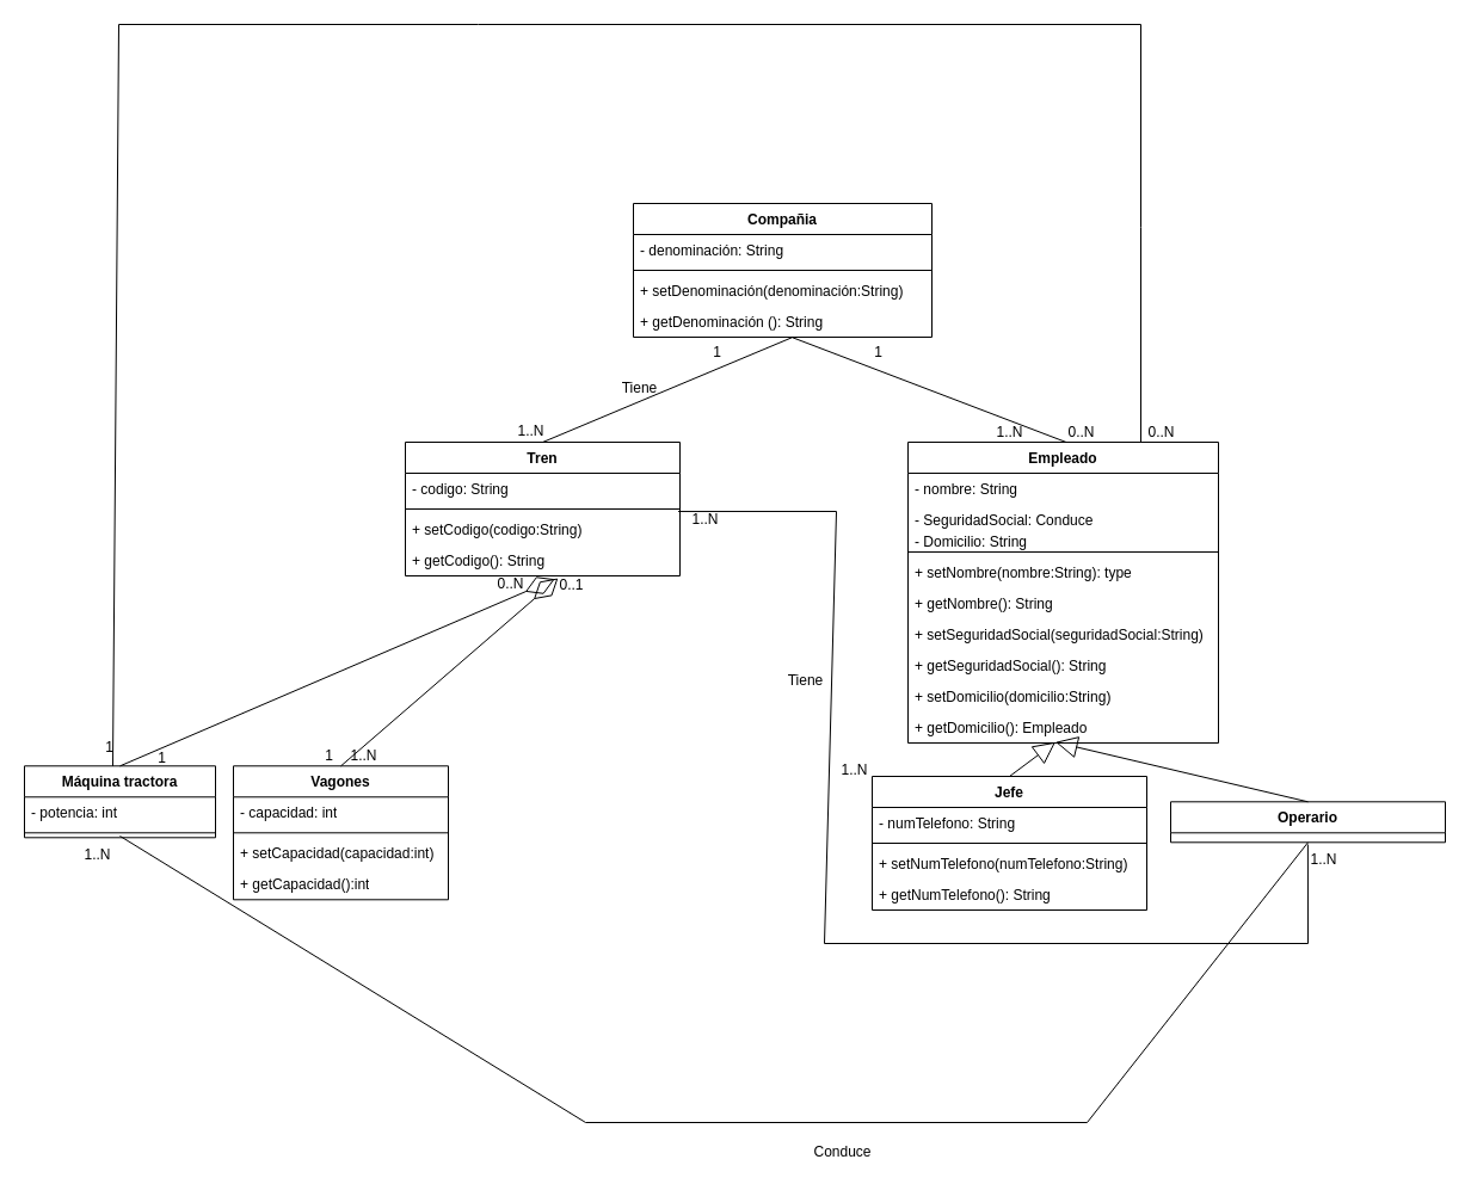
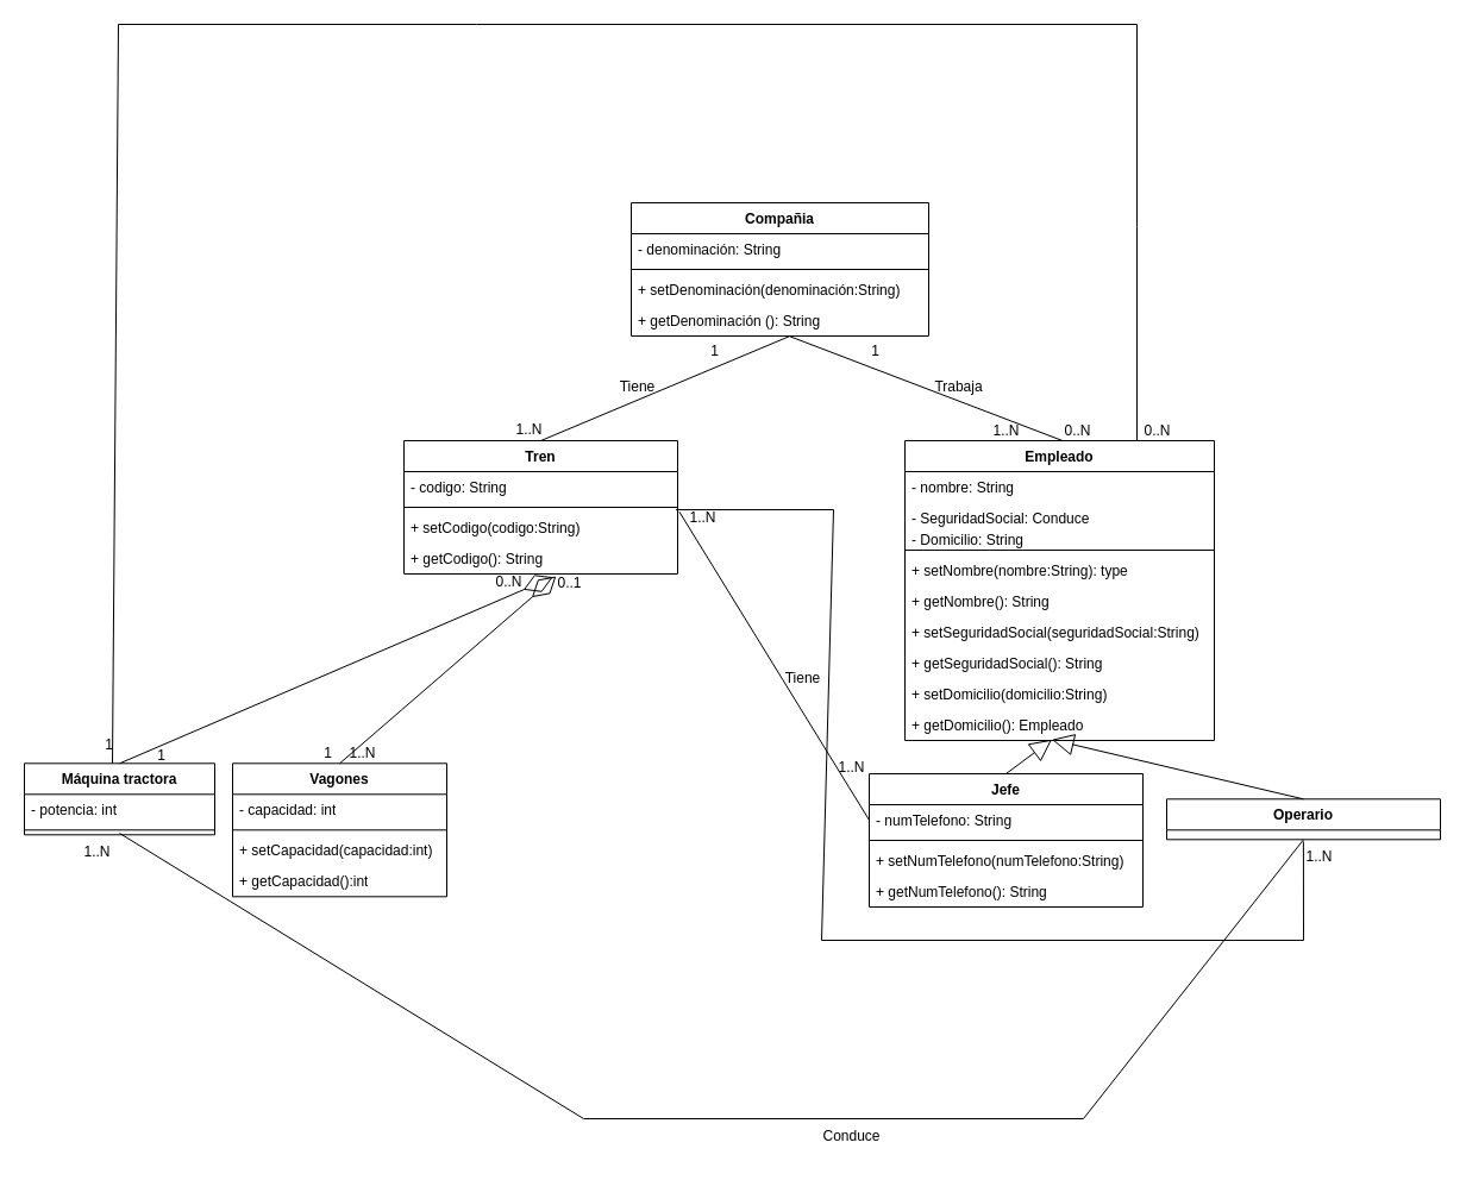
  <mxCell id="0" />
  <mxCell id="1" parent="0" />
  <mxCell id="2" value="Tren" style="swimlane;fontStyle=1;align=center;verticalAlign=top;childLayout=stackLayout;horizontal=1;startSize=26;horizontalStack=0;resizeParent=1;resizeParentMax=0;resizeLast=0;collapsible=1;marginBottom=0;whiteSpace=wrap;html=1;" parent="1" vertex="1"><mxGeometry x="339" y="370" width="230" height="112" as="geometry" /></mxCell>
  <mxCell id="3" value="- codigo: String" style="text;strokeColor=none;fillColor=none;align=left;verticalAlign=top;spacingLeft=4;spacingRight=4;overflow=hidden;rotatable=0;points=[[0,0.5],[1,0.5]];portConstraint=eastwest;whiteSpace=wrap;html=1;" parent="2" vertex="1"><mxGeometry y="26" width="230" height="26" as="geometry" /></mxCell>
  <mxCell id="4" value="" style="line;strokeWidth=1;fillColor=none;align=left;verticalAlign=middle;spacingTop=-1;spacingLeft=3;spacingRight=3;rotatable=0;labelPosition=right;points=[];portConstraint=eastwest;strokeColor=inherit;" parent="2" vertex="1"><mxGeometry y="52" width="230" height="8" as="geometry" /></mxCell>
  <mxCell id="5" value="+ setCodigo(codigo:String)" style="text;strokeColor=none;fillColor=none;align=left;verticalAlign=top;spacingLeft=4;spacingRight=4;overflow=hidden;rotatable=0;points=[[0,0.5],[1,0.5]];portConstraint=eastwest;whiteSpace=wrap;html=1;" parent="2" vertex="1"><mxGeometry y="60" width="230" height="26" as="geometry" /></mxCell>
  <mxCell id="6" value="+ getCodigo(): String" style="text;strokeColor=none;fillColor=none;align=left;verticalAlign=top;spacingLeft=4;spacingRight=4;overflow=hidden;rotatable=0;points=[[0,0.5],[1,0.5]];portConstraint=eastwest;whiteSpace=wrap;html=1;" parent="2" vertex="1"><mxGeometry y="86" width="230" height="26" as="geometry" /></mxCell>
  <mxCell id="7" value="Máquina tractora" style="swimlane;fontStyle=1;align=center;verticalAlign=top;childLayout=stackLayout;horizontal=1;startSize=26;horizontalStack=0;resizeParent=1;resizeParentMax=0;resizeLast=0;collapsible=1;marginBottom=0;whiteSpace=wrap;html=1;" parent="1" vertex="1"><mxGeometry x="20" y="641.3" width="160" height="60" as="geometry" /></mxCell>
  <mxCell id="8" value="- potencia: int" style="text;strokeColor=none;fillColor=none;align=left;verticalAlign=top;spacingLeft=4;spacingRight=4;overflow=hidden;rotatable=0;points=[[0,0.5],[1,0.5]];portConstraint=eastwest;whiteSpace=wrap;html=1;" parent="7" vertex="1"><mxGeometry y="26" width="160" height="26" as="geometry" /></mxCell>
  <mxCell id="9" value="" style="line;strokeWidth=1;fillColor=none;align=left;verticalAlign=middle;spacingTop=-1;spacingLeft=3;spacingRight=3;rotatable=0;labelPosition=right;points=[];portConstraint=eastwest;strokeColor=inherit;" parent="7" vertex="1"><mxGeometry y="52" width="160" height="8" as="geometry" /></mxCell>
  <mxCell id="10" value="Vagones" style="swimlane;fontStyle=1;align=center;verticalAlign=top;childLayout=stackLayout;horizontal=1;startSize=26;horizontalStack=0;resizeParent=1;resizeParentMax=0;resizeLast=0;collapsible=1;marginBottom=0;whiteSpace=wrap;html=1;" parent="1" vertex="1"><mxGeometry x="195" y="641.3" width="180" height="112" as="geometry" /></mxCell>
  <mxCell id="11" value="- capacidad: int" style="text;strokeColor=none;fillColor=none;align=left;verticalAlign=top;spacingLeft=4;spacingRight=4;overflow=hidden;rotatable=0;points=[[0,0.5],[1,0.5]];portConstraint=eastwest;whiteSpace=wrap;html=1;" parent="10" vertex="1"><mxGeometry y="26" width="180" height="26" as="geometry" /></mxCell>
  <mxCell id="12" value="" style="line;strokeWidth=1;fillColor=none;align=left;verticalAlign=middle;spacingTop=-1;spacingLeft=3;spacingRight=3;rotatable=0;labelPosition=right;points=[];portConstraint=eastwest;strokeColor=inherit;" parent="10" vertex="1"><mxGeometry y="52" width="180" height="8" as="geometry" /></mxCell>
  <mxCell id="13" value="+ setCapacidad(capacidad:int)" style="text;strokeColor=none;fillColor=none;align=left;verticalAlign=top;spacingLeft=4;spacingRight=4;overflow=hidden;rotatable=0;points=[[0,0.5],[1,0.5]];portConstraint=eastwest;whiteSpace=wrap;html=1;" parent="10" vertex="1"><mxGeometry y="60" width="180" height="26" as="geometry" /></mxCell>
  <mxCell id="14" value="+ getCapacidad():int" style="text;strokeColor=none;fillColor=none;align=left;verticalAlign=top;spacingLeft=4;spacingRight=4;overflow=hidden;rotatable=0;points=[[0,0.5],[1,0.5]];portConstraint=eastwest;whiteSpace=wrap;html=1;" parent="10" vertex="1"><mxGeometry y="86" width="180" height="26" as="geometry" /></mxCell>
  <mxCell id="15" value="Empleado" style="swimlane;fontStyle=1;align=center;verticalAlign=top;childLayout=stackLayout;horizontal=1;startSize=26;horizontalStack=0;resizeParent=1;resizeParentMax=0;resizeLast=0;collapsible=1;marginBottom=0;whiteSpace=wrap;html=1;" parent="1" vertex="1"><mxGeometry x="760" y="370" width="260" height="252" as="geometry" /></mxCell>
  <mxCell id="16" value="- nombre: String" style="text;strokeColor=none;fillColor=none;align=left;verticalAlign=top;spacingLeft=4;spacingRight=4;overflow=hidden;rotatable=0;points=[[0,0.5],[1,0.5]];portConstraint=eastwest;whiteSpace=wrap;html=1;" parent="15" vertex="1"><mxGeometry y="26" width="260" height="26" as="geometry" /></mxCell>
  <mxCell id="17" value="- SeguridadSocial: Conduce" style="text;strokeColor=none;fillColor=none;align=left;verticalAlign=top;spacingLeft=4;spacingRight=4;overflow=hidden;rotatable=0;points=[[0,0.5],[1,0.5]];portConstraint=eastwest;whiteSpace=wrap;html=1;" parent="15" vertex="1"><mxGeometry y="52" width="260" height="18" as="geometry" /></mxCell>
  <mxCell id="18" value="- Domicilio: String" style="text;strokeColor=none;fillColor=none;align=left;verticalAlign=top;spacingLeft=4;spacingRight=4;overflow=hidden;rotatable=0;points=[[0,0.5],[1,0.5]];portConstraint=eastwest;whiteSpace=wrap;html=1;" vertex="1" parent="15"><mxGeometry y="70" width="260" height="18" as="geometry" /></mxCell>
  <mxCell id="19" value="" style="line;strokeWidth=1;fillColor=none;align=left;verticalAlign=middle;spacingTop=-1;spacingLeft=3;spacingRight=3;rotatable=0;labelPosition=right;points=[];portConstraint=eastwest;strokeColor=inherit;" parent="15" vertex="1"><mxGeometry y="88" width="260" height="8" as="geometry" /></mxCell>
  <mxCell id="20" value="+ setNombre(nombre:String): type" style="text;strokeColor=none;fillColor=none;align=left;verticalAlign=top;spacingLeft=4;spacingRight=4;overflow=hidden;rotatable=0;points=[[0,0.5],[1,0.5]];portConstraint=eastwest;whiteSpace=wrap;html=1;" parent="15" vertex="1"><mxGeometry y="96" width="260" height="26" as="geometry" /></mxCell>
  <mxCell id="21" value="+ getNombre(): String" style="text;strokeColor=none;fillColor=none;align=left;verticalAlign=top;spacingLeft=4;spacingRight=4;overflow=hidden;rotatable=0;points=[[0,0.5],[1,0.5]];portConstraint=eastwest;whiteSpace=wrap;html=1;" parent="15" vertex="1"><mxGeometry y="122" width="260" height="26" as="geometry" /></mxCell>
  <mxCell id="22" value="+ setSeguridadSocial(seguridadSocial:String)" style="text;strokeColor=none;fillColor=none;align=left;verticalAlign=top;spacingLeft=4;spacingRight=4;overflow=hidden;rotatable=0;points=[[0,0.5],[1,0.5]];portConstraint=eastwest;whiteSpace=wrap;html=1;" parent="15" vertex="1"><mxGeometry y="148" width="260" height="26" as="geometry" /></mxCell>
  <mxCell id="23" value="+ getSeguridadSocial(): String" style="text;strokeColor=none;fillColor=none;align=left;verticalAlign=top;spacingLeft=4;spacingRight=4;overflow=hidden;rotatable=0;points=[[0,0.5],[1,0.5]];portConstraint=eastwest;whiteSpace=wrap;html=1;" parent="15" vertex="1"><mxGeometry y="174" width="260" height="26" as="geometry" /></mxCell>
  <mxCell id="24" value="+ setDomicilio(domicilio:String)" style="text;strokeColor=none;fillColor=none;align=left;verticalAlign=top;spacingLeft=4;spacingRight=4;overflow=hidden;rotatable=0;points=[[0,0.5],[1,0.5]];portConstraint=eastwest;whiteSpace=wrap;html=1;" vertex="1" parent="15"><mxGeometry y="200" width="260" height="26" as="geometry" /></mxCell>
  <mxCell id="25" value="+ getDomicilio(): Empleado" style="text;strokeColor=none;fillColor=none;align=left;verticalAlign=top;spacingLeft=4;spacingRight=4;overflow=hidden;rotatable=0;points=[[0,0.5],[1,0.5]];portConstraint=eastwest;whiteSpace=wrap;html=1;" vertex="1" parent="15"><mxGeometry y="226" width="260" height="26" as="geometry" /></mxCell>
  <mxCell id="26" value="Jefe" style="swimlane;fontStyle=1;align=center;verticalAlign=top;childLayout=stackLayout;horizontal=1;startSize=26;horizontalStack=0;resizeParent=1;resizeParentMax=0;resizeLast=0;collapsible=1;marginBottom=0;whiteSpace=wrap;html=1;" parent="1" vertex="1"><mxGeometry x="730" y="650" width="230" height="112" as="geometry" /></mxCell>
  <mxCell id="27" value="- numTelefono: String" style="text;strokeColor=none;fillColor=none;align=left;verticalAlign=top;spacingLeft=4;spacingRight=4;overflow=hidden;rotatable=0;points=[[0,0.5],[1,0.5]];portConstraint=eastwest;whiteSpace=wrap;html=1;" parent="26" vertex="1"><mxGeometry y="26" width="230" height="26" as="geometry" /></mxCell>
  <mxCell id="28" value="" style="line;strokeWidth=1;fillColor=none;align=left;verticalAlign=middle;spacingTop=-1;spacingLeft=3;spacingRight=3;rotatable=0;labelPosition=right;points=[];portConstraint=eastwest;strokeColor=inherit;" parent="26" vertex="1"><mxGeometry y="52" width="230" height="8" as="geometry" /></mxCell>
  <mxCell id="29" value="+ setNumTelefono(numTelefono:String)" style="text;strokeColor=none;fillColor=none;align=left;verticalAlign=top;spacingLeft=4;spacingRight=4;overflow=hidden;rotatable=0;points=[[0,0.5],[1,0.5]];portConstraint=eastwest;whiteSpace=wrap;html=1;" parent="26" vertex="1"><mxGeometry y="60" width="230" height="26" as="geometry" /></mxCell>
  <mxCell id="30" value="+ getNumTelefono(): String" style="text;strokeColor=none;fillColor=none;align=left;verticalAlign=top;spacingLeft=4;spacingRight=4;overflow=hidden;rotatable=0;points=[[0,0.5],[1,0.5]];portConstraint=eastwest;whiteSpace=wrap;html=1;" parent="26" vertex="1"><mxGeometry y="86" width="230" height="26" as="geometry" /></mxCell>
  <mxCell id="31" value="Operario" style="swimlane;fontStyle=1;align=center;verticalAlign=top;childLayout=stackLayout;horizontal=1;startSize=26;horizontalStack=0;resizeParent=1;resizeParentMax=0;resizeLast=0;collapsible=1;marginBottom=0;whiteSpace=wrap;html=1;" parent="1" vertex="1"><mxGeometry x="980" y="671.3" width="230" height="34" as="geometry" /></mxCell>
  <mxCell id="32" value="" style="endArrow=diamondThin;endFill=0;endSize=24;html=1;rounded=0;exitX=0.5;exitY=0;exitDx=0;exitDy=0;entryX=0.544;entryY=1.103;entryDx=0;entryDy=0;entryPerimeter=0;" parent="1" source="7" target="6" edge="1"><mxGeometry width="160" relative="1" as="geometry"><mxPoint x="510" y="500" as="sourcePoint" /><mxPoint x="670" y="500" as="targetPoint" /></mxGeometry></mxCell>
  <mxCell id="33" value="" style="endArrow=diamondThin;endFill=0;endSize=24;html=1;rounded=0;exitX=0.5;exitY=0;exitDx=0;exitDy=0;entryX=0.556;entryY=1.077;entryDx=0;entryDy=0;entryPerimeter=0;" parent="1" source="10" target="6" edge="1"><mxGeometry width="160" relative="1" as="geometry"><mxPoint x="429" y="630" as="sourcePoint" /><mxPoint x="474" y="495" as="targetPoint" /></mxGeometry></mxCell>
  <mxCell id="34" value="Compañia" style="swimlane;fontStyle=1;align=center;verticalAlign=top;childLayout=stackLayout;horizontal=1;startSize=26;horizontalStack=0;resizeParent=1;resizeParentMax=0;resizeLast=0;collapsible=1;marginBottom=0;whiteSpace=wrap;html=1;" parent="1" vertex="1"><mxGeometry x="530" y="170" width="250" height="112" as="geometry" /></mxCell>
  <mxCell id="35" value="- denominación: String" style="text;strokeColor=none;fillColor=none;align=left;verticalAlign=top;spacingLeft=4;spacingRight=4;overflow=hidden;rotatable=0;points=[[0,0.5],[1,0.5]];portConstraint=eastwest;whiteSpace=wrap;html=1;" parent="34" vertex="1"><mxGeometry y="26" width="250" height="26" as="geometry" /></mxCell>
  <mxCell id="36" value="" style="line;strokeWidth=1;fillColor=none;align=left;verticalAlign=middle;spacingTop=-1;spacingLeft=3;spacingRight=3;rotatable=0;labelPosition=right;points=[];portConstraint=eastwest;strokeColor=inherit;" parent="34" vertex="1"><mxGeometry y="52" width="250" height="8" as="geometry" /></mxCell>
  <mxCell id="37" value="+ setDenominación(denominación:String)" style="text;strokeColor=none;fillColor=none;align=left;verticalAlign=top;spacingLeft=4;spacingRight=4;overflow=hidden;rotatable=0;points=[[0,0.5],[1,0.5]];portConstraint=eastwest;whiteSpace=wrap;html=1;" parent="34" vertex="1"><mxGeometry y="60" width="250" height="26" as="geometry" /></mxCell>
  <mxCell id="38" value="+ getDenominación (): String" style="text;strokeColor=none;fillColor=none;align=left;verticalAlign=top;spacingLeft=4;spacingRight=4;overflow=hidden;rotatable=0;points=[[0,0.5],[1,0.5]];portConstraint=eastwest;whiteSpace=wrap;html=1;" parent="34" vertex="1"><mxGeometry y="86" width="250" height="26" as="geometry" /></mxCell>
  <mxCell id="39" value="0..N" style="text;html=1;align=center;verticalAlign=middle;resizable=0;points=[];autosize=1;strokeColor=none;fillColor=none;" parent="1" vertex="1"><mxGeometry x="402" y="474" width="50" height="30" as="geometry" /></mxCell>
  <mxCell id="40" value="0..1" style="text;html=1;align=center;verticalAlign=middle;resizable=0;points=[];autosize=1;strokeColor=none;fillColor=none;" parent="1" vertex="1"><mxGeometry x="458" y="475" width="40" height="30" as="geometry" /></mxCell>
  <mxCell id="41" value="1" style="text;html=1;align=center;verticalAlign=middle;resizable=0;points=[];autosize=1;strokeColor=none;fillColor=none;" parent="1" vertex="1"><mxGeometry x="76" y="611.3" width="30" height="30" as="geometry" /></mxCell>
  <mxCell id="42" value="1..N" style="text;html=1;align=center;verticalAlign=middle;resizable=0;points=[];autosize=1;strokeColor=none;fillColor=none;" parent="1" vertex="1"><mxGeometry x="279" y="618.3" width="50" height="30" as="geometry" /></mxCell>
  <mxCell id="43" value="" style="endArrow=none;html=1;rounded=0;exitX=0.5;exitY=0;exitDx=0;exitDy=0;entryX=0.532;entryY=1.008;entryDx=0;entryDy=0;entryPerimeter=0;" parent="1" source="2" target="38" edge="1"><mxGeometry width="50" height="50" relative="1" as="geometry"><mxPoint x="600" y="440" as="sourcePoint" /><mxPoint x="650" y="390" as="targetPoint" /></mxGeometry></mxCell>
  <mxCell id="44" value="Tiene" style="text;html=1;align=center;verticalAlign=middle;resizable=0;points=[];autosize=1;strokeColor=none;fillColor=none;" parent="1" vertex="1"><mxGeometry x="510" y="310" width="50" height="30" as="geometry" /></mxCell>
  <mxCell id="45" value="" style="endArrow=none;html=1;rounded=0;exitX=0.75;exitY=0;exitDx=0;exitDy=0;entryX=0.532;entryY=1.008;entryDx=0;entryDy=0;entryPerimeter=0;" parent="1" target="38" edge="1"><mxGeometry width="50" height="50" relative="1" as="geometry"><mxPoint x="892.5" y="370" as="sourcePoint" /><mxPoint x="673" y="292" as="targetPoint" /></mxGeometry></mxCell>
+ <mxCell id="46" value="Trabaja" style="text;html=1;align=center;verticalAlign=middle;resizable=0;points=[];autosize=1;strokeColor=none;fillColor=none;" parent="1" vertex="1"><mxGeometry x="775" y="310" width="60" height="30" as="geometry" /></mxCell>
  <mxCell id="47" value="1..N" style="text;html=1;align=center;verticalAlign=middle;resizable=0;points=[];autosize=1;strokeColor=none;fillColor=none;" parent="1" vertex="1"><mxGeometry x="419" y="346" width="50" height="30" as="geometry" /></mxCell>
  <mxCell id="48" value="1..N" style="text;html=1;align=center;verticalAlign=middle;resizable=0;points=[];autosize=1;strokeColor=none;fillColor=none;" parent="1" vertex="1"><mxGeometry x="820" y="347" width="50" height="30" as="geometry" /></mxCell>
  <mxCell id="49" value="1" style="text;html=1;align=center;verticalAlign=middle;resizable=0;points=[];autosize=1;strokeColor=none;fillColor=none;" parent="1" vertex="1"><mxGeometry x="585" y="280" width="30" height="30" as="geometry" /></mxCell>
  <mxCell id="50" value="1" style="text;html=1;align=center;verticalAlign=middle;resizable=0;points=[];autosize=1;strokeColor=none;fillColor=none;" parent="1" vertex="1"><mxGeometry x="720" y="280" width="30" height="30" as="geometry" /></mxCell>
  <mxCell id="51" value="" style="endArrow=block;endSize=16;endFill=0;html=1;rounded=0;entryX=0.475;entryY=0.972;entryDx=0;entryDy=0;entryPerimeter=0;exitX=0.5;exitY=0;exitDx=0;exitDy=0;" edge="1" parent="1" source="26" target="25"><mxGeometry width="160" relative="1" as="geometry"><mxPoint x="880" y="640" as="sourcePoint" /><mxPoint x="810" y="531.3" as="targetPoint" /></mxGeometry></mxCell>
  <mxCell id="52" value="" style="endArrow=block;endSize=16;endFill=0;html=1;rounded=0;exitX=0.5;exitY=0;exitDx=0;exitDy=0;entryX=0.475;entryY=0.972;entryDx=0;entryDy=0;entryPerimeter=0;" edge="1" parent="1" source="31" target="25"><mxGeometry width="160" relative="1" as="geometry"><mxPoint x="880.38" y="622.002" as="sourcePoint" /><mxPoint x="1050" y="630" as="targetPoint" /></mxGeometry></mxCell>
  <mxCell id="53" value="" style="endArrow=none;html=1;rounded=0;entryX=0.5;entryY=1;entryDx=0;entryDy=0;exitX=0.5;exitY=0.837;exitDx=0;exitDy=0;exitPerimeter=0;" edge="1" parent="1" source="9" target="31"><mxGeometry width="50" height="50" relative="1" as="geometry"><mxPoint x="125.388" y="753.3" as="sourcePoint" /><mxPoint x="1105" y="715" as="targetPoint" /><Array as="points"><mxPoint x="490" y="940" /><mxPoint x="910" y="940" /></Array></mxGeometry></mxCell>
  <mxCell id="54" value="1..N" style="text;html=1;align=center;verticalAlign=middle;resizable=0;points=[];autosize=1;strokeColor=none;fillColor=none;" vertex="1" parent="1"><mxGeometry x="56" y="701.3" width="50" height="30" as="geometry" /></mxCell>
  <mxCell id="55" value="1..N" style="text;html=1;align=center;verticalAlign=middle;resizable=0;points=[];autosize=1;strokeColor=none;fillColor=none;" vertex="1" parent="1"><mxGeometry x="1083" y="705.3" width="50" height="30" as="geometry" /></mxCell>
+ <mxCell id="56" value="" style="endArrow=none;html=1;rounded=0;entryX=0;entryY=0.5;entryDx=0;entryDy=0;exitX=1.006;exitY=-0.011;exitDx=0;exitDy=0;exitPerimeter=0;" edge="1" parent="1" source="5" target="27"><mxGeometry width="50" height="50" relative="1" as="geometry"><mxPoint x="620" y="510" as="sourcePoint" /><mxPoint x="673" y="577.3" as="targetPoint" /></mxGeometry></mxCell>
  <mxCell id="57" value="Tiene" style="text;html=1;align=center;verticalAlign=middle;resizable=0;points=[];autosize=1;strokeColor=none;fillColor=none;" vertex="1" parent="1"><mxGeometry x="649" y="555" width="50" height="30" as="geometry" /></mxCell>
  <mxCell id="58" value="1..N" style="text;html=1;align=center;verticalAlign=middle;resizable=0;points=[];autosize=1;strokeColor=none;fillColor=none;" vertex="1" parent="1"><mxGeometry x="565" y="420" width="50" height="30" as="geometry" /></mxCell>
  <mxCell id="59" value="1..N" style="text;html=1;align=center;verticalAlign=middle;resizable=0;points=[];autosize=1;strokeColor=none;fillColor=none;" vertex="1" parent="1"><mxGeometry x="690" y="630" width="50" height="30" as="geometry" /></mxCell>
  <mxCell id="60" value="" style="endArrow=none;html=1;rounded=0;exitX=0.051;exitY=0.268;exitDx=0;exitDy=0;exitPerimeter=0;entryX=0.238;entryY=0.057;entryDx=0;entryDy=0;entryPerimeter=0;" edge="1" parent="1" source="58" target="55"><mxGeometry width="50" height="50" relative="1" as="geometry"><mxPoint x="718" y="880" as="sourcePoint" /><mxPoint x="1100" y="790" as="targetPoint" /><Array as="points"><mxPoint x="700" y="428" /><mxPoint x="690" y="790" /><mxPoint x="1095" y="790" /></Array></mxGeometry></mxCell>
- <mxCell id="61" value="Conduce" style="text;html=1;align=center;verticalAlign=middle;resizable=0;points=[];autosize=1;strokeColor=none;fillColor=none;" vertex="1" parent="1"><mxGeometry x="670" y="950" width="70" height="30" as="geometry" /></mxCell>
+ <mxCell id="61" value="Conduce" style="text;html=1;align=center;verticalAlign=middle;resizable=0;points=[];autosize=1;strokeColor=none;fillColor=none;" vertex="1" parent="1"><mxGeometry x="680" y="940" width="70" height="30" as="geometry" /></mxCell>
  <mxCell id="62" value="" style="endArrow=none;html=1;rounded=0;exitX=0.5;exitY=0;exitDx=0;exitDy=0;entryX=0.75;entryY=0;entryDx=0;entryDy=0;" edge="1" parent="1" target="15"><mxGeometry width="50" height="50" relative="1" as="geometry"><mxPoint x="94" y="641.3" as="sourcePoint" /><mxPoint x="699" y="370.3" as="targetPoint" /><Array as="points"><mxPoint x="99" y="20" /><mxPoint x="400" y="20" /><mxPoint x="955" y="20" /><mxPoint x="955" y="190" /></Array></mxGeometry></mxCell>
  <mxCell id="63" value="0..N" style="text;html=1;align=center;verticalAlign=middle;resizable=0;points=[];autosize=1;strokeColor=none;fillColor=none;" vertex="1" parent="1"><mxGeometry x="947" y="347" width="50" height="30" as="geometry" /></mxCell>
  <mxCell id="64" value="0..N" style="text;html=1;align=center;verticalAlign=middle;resizable=0;points=[];autosize=1;strokeColor=none;fillColor=none;" vertex="1" parent="1"><mxGeometry x="880" y="347" width="50" height="30" as="geometry" /></mxCell>
  <mxCell id="65" value="1" style="text;html=1;align=center;verticalAlign=middle;resizable=0;points=[];autosize=1;strokeColor=none;fillColor=none;" vertex="1" parent="1"><mxGeometry x="120" y="620" width="30" height="30" as="geometry" /></mxCell>
  <mxCell id="66" value="1" style="text;html=1;align=center;verticalAlign=middle;resizable=0;points=[];autosize=1;strokeColor=none;fillColor=none;" vertex="1" parent="1"><mxGeometry y="618.3" width="30" height="30" as="geometry" x="260" /></mxCell>
